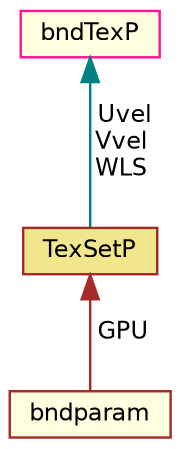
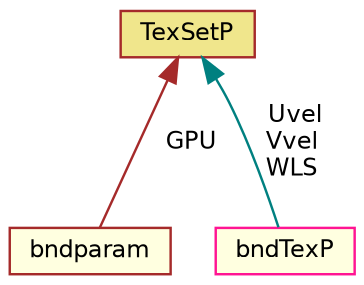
  digraph {
    node [color=brown fillcolor=lightyellow fontname=Helvetica fontsize=10 shape=record style=filled]
    edge [dir=back fontname=Helvetica fontsize=10 labelfontname=Helvetica labelfontsize=10 style=solid]
    n1 [fontcolor=black height=0.2 label=bndparam width=0.4]
    n2 [color=deeppink height=0.2 label=bndTexP width=0.4]
    n3 [fillcolor=khaki height=0.2 label=TexSetP width=0.4]
    n3 -> n1 [color=brown label=" GPU"]
-   n2 -> n3 [color=teal label=" Uvel\nVvel\nWLS"]
+   n3 -> n2 [color=teal label=" Uvel\nVvel\nWLS"]
  }
